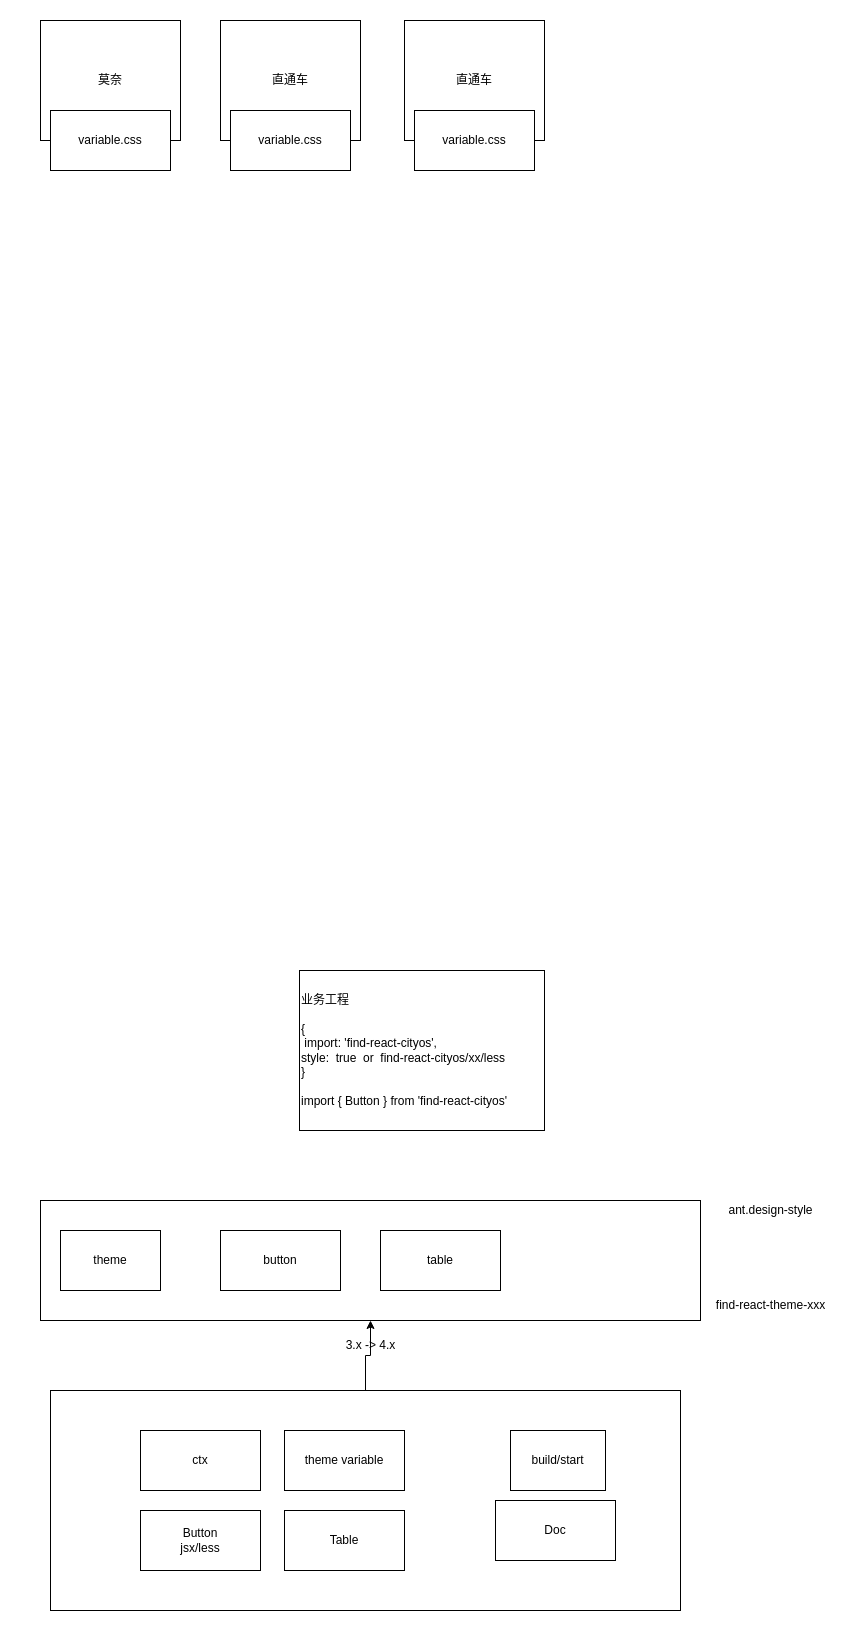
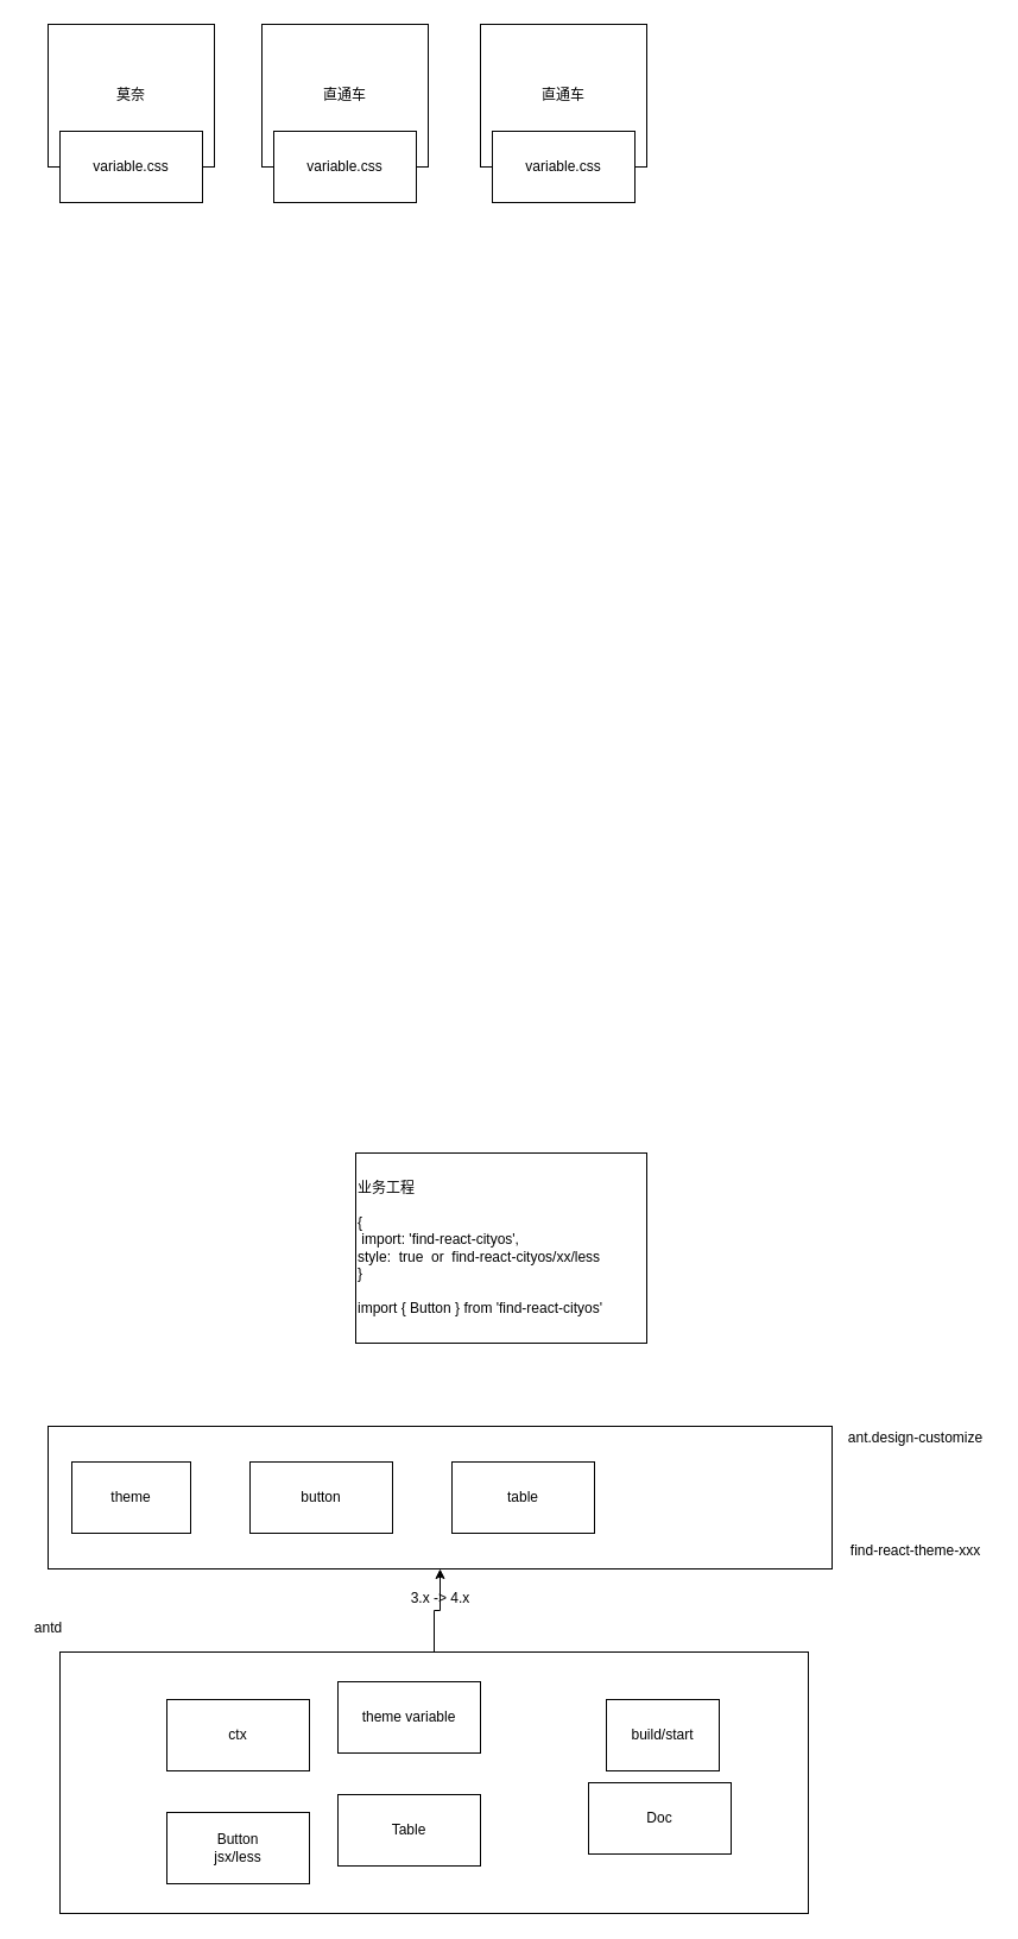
  <mxCell id="0" />
  <mxCell id="1" parent="0" />
  <mxCell id="2" value="" style="whiteSpace=wrap;html=1;" vertex="1" parent="1"><mxGeometry x="40" y="1200" width="660" height="120" as="geometry" /></mxCell>
  <mxCell id="3" style="edgeStyle=orthogonalEdgeStyle;rounded=0;orthogonalLoop=1;jettySize=auto;html=1;entryX=0.5;entryY=1;entryDx=0;entryDy=0;" edge="1" parent="1" source="4" target="2"><mxGeometry relative="1" as="geometry" /></mxCell>
  <mxCell id="4" value="" style="whiteSpace=wrap;html=1;" vertex="1" parent="1"><mxGeometry x="50" y="1390" width="630" height="220" as="geometry" /></mxCell>
  <mxCell id="5" value="ctx" style="whiteSpace=wrap;html=1;" vertex="1" parent="1"><mxGeometry x="140" y="1430" width="120" height="60" as="geometry" /></mxCell>
- <mxCell id="6" value="theme variable" style="whiteSpace=wrap;html=1;" vertex="1" parent="1"><mxGeometry x="284" y="1430" width="120" height="60" as="geometry" /></mxCell>
- <mxCell id="7" value="Button&lt;br&gt;jsx/less" style="whiteSpace=wrap;html=1;" vertex="1" parent="1"><mxGeometry x="140" y="1510" width="120" height="60" as="geometry" /></mxCell>
+ <mxCell id="6" value="theme variable" style="whiteSpace=wrap;html=1;" vertex="1" parent="1"><mxGeometry x="284" y="1415" width="120" height="60" as="geometry" /></mxCell>
+ <mxCell id="7" value="Button&lt;br&gt;jsx/less" style="whiteSpace=wrap;html=1;" vertex="1" parent="1"><mxGeometry x="140" y="1525" width="120" height="60" as="geometry" /></mxCell>
  <mxCell id="8" value="Table" style="whiteSpace=wrap;html=1;" vertex="1" parent="1"><mxGeometry x="284" y="1510" width="120" height="60" as="geometry" /></mxCell>
  <mxCell id="9" value="Doc" style="whiteSpace=wrap;html=1;" vertex="1" parent="1"><mxGeometry x="495" y="1500" width="120" height="60" as="geometry" /></mxCell>
  <mxCell id="10" value="build/start" style="whiteSpace=wrap;html=1;" vertex="1" parent="1"><mxGeometry x="510" y="1430" width="95" height="60" as="geometry" /></mxCell>
+ <mxCell id="11" value="antd" style="text;html=1;align=center;verticalAlign=middle;resizable=0;points=[];autosize=1;" vertex="1" parent="1"><mxGeometry x="20" y="1360" width="40" height="20" as="geometry" /></mxCell>
  <mxCell id="12" value="theme" style="whiteSpace=wrap;html=1;" vertex="1" parent="1"><mxGeometry x="60" y="1230" width="100" height="60" as="geometry" /></mxCell>
- <mxCell id="13" value="button" style="whiteSpace=wrap;html=1;" vertex="1" parent="1"><mxGeometry x="220" y="1230" width="120" height="60" as="geometry" /></mxCell>
+ <mxCell id="13" value="button" style="whiteSpace=wrap;html=1;" vertex="1" parent="1"><mxGeometry x="210" y="1230" width="120" height="60" as="geometry" /></mxCell>
  <mxCell id="14" value="find-react-theme-xxx" style="text;html=1;align=center;verticalAlign=middle;resizable=0;points=[];autosize=1;" vertex="1" parent="1"><mxGeometry x="710" y="1295" width="120" height="20" as="geometry" /></mxCell>
  <mxCell id="15" value="3.x -&amp;gt; 4.x" style="text;html=1;align=center;verticalAlign=middle;resizable=0;points=[];autosize=1;" vertex="1" parent="1"><mxGeometry x="335" y="1335" width="70" height="20" as="geometry" /></mxCell>
  <mxCell id="16" value="莫奈" style="whiteSpace=wrap;html=1;" vertex="1" parent="1"><mxGeometry x="40" y="20" width="140" height="120" as="geometry" /></mxCell>
  <mxCell id="17" value="直通车" style="whiteSpace=wrap;html=1;" vertex="1" parent="1"><mxGeometry x="220" y="20" width="140" height="120" as="geometry" /></mxCell>
  <mxCell id="18" value="variable.css" style="whiteSpace=wrap;html=1;" vertex="1" parent="1"><mxGeometry x="50" y="110" width="120" height="60" as="geometry" /></mxCell>
  <mxCell id="19" value="variable.css" style="whiteSpace=wrap;html=1;" vertex="1" parent="1"><mxGeometry x="230" y="110" width="120" height="60" as="geometry" /></mxCell>
  <mxCell id="20" value="直通车" style="whiteSpace=wrap;html=1;" vertex="1" parent="1"><mxGeometry x="404" y="20" width="140" height="120" as="geometry" /></mxCell>
  <mxCell id="21" value="variable.css" style="whiteSpace=wrap;html=1;" vertex="1" parent="1"><mxGeometry x="414" y="110" width="120" height="60" as="geometry" /></mxCell>
- <mxCell id="22" value="ant.design-style" style="text;html=1;align=center;verticalAlign=middle;resizable=0;points=[];autosize=1;" vertex="1" parent="1"><mxGeometry x="705" y="1200" width="130" height="20" as="geometry" /></mxCell>
+ <mxCell id="22" value="ant.design-customize" style="text;html=1;align=center;verticalAlign=middle;resizable=0;points=[];autosize=1;" vertex="1" parent="1"><mxGeometry x="705" y="1200" width="130" height="20" as="geometry" /></mxCell>
  <mxCell id="23" value="table" style="whiteSpace=wrap;html=1;" vertex="1" parent="1"><mxGeometry x="380" y="1230" width="120" height="60" as="geometry" /></mxCell>
  <mxCell id="24" value="业务工程&lt;br&gt;&lt;br&gt;{&lt;br&gt;&amp;nbsp;import: 'find-react-cityos',&lt;br&gt;style:&amp;nbsp;&amp;nbsp;true&amp;nbsp; or&amp;nbsp; find-react-cityos/xx/less&lt;br&gt;}&lt;br&gt;&lt;br&gt;import { Button } from 'find-react-cityos'" style="whiteSpace=wrap;html=1;align=left;" vertex="1" parent="1"><mxGeometry x="299" y="970" width="245" height="160" as="geometry" /></mxCell>
